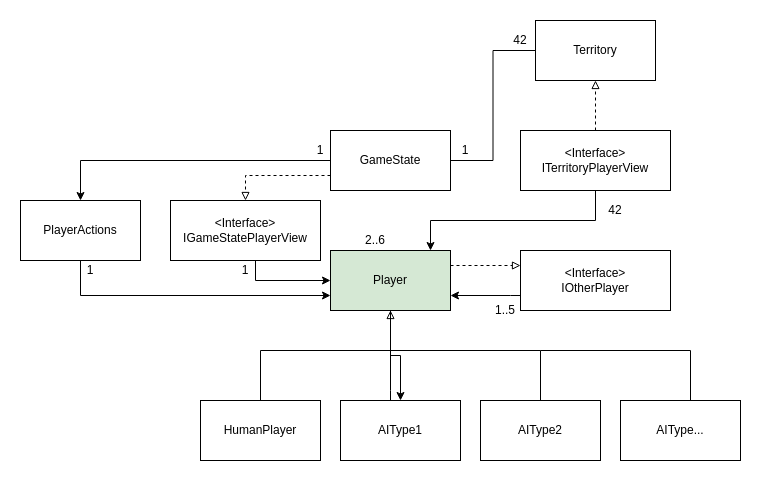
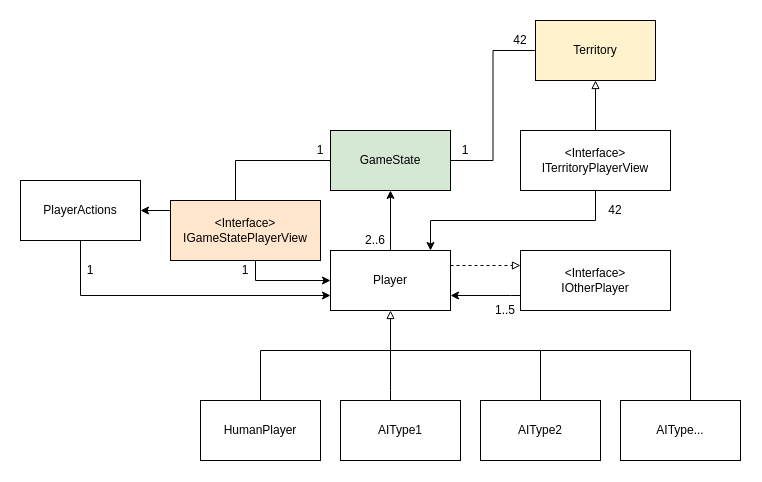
  <mxCell id="0" />
  <mxCell id="1" parent="0" />
- <mxCell id="2" style="edgeStyle=orthogonalEdgeStyle;rounded=0;orthogonalLoop=1;jettySize=auto;html=1;endArrow=block;endFill=0;dashed=1;exitX=0;exitY=0.75;exitDx=0;exitDy=0;" edge="1" parent="1" source="4" target="16"><mxGeometry relative="1" as="geometry" /></mxCell>
  <mxCell id="3" style="edgeStyle=orthogonalEdgeStyle;rounded=0;orthogonalLoop=1;jettySize=auto;html=1;" edge="1" parent="1" source="4" target="31"><mxGeometry relative="1" as="geometry" /></mxCell>
- <mxCell id="4" value="GameState" style="rounded=0;whiteSpace=wrap;html=1;" vertex="1" parent="1"><mxGeometry x="330" y="130" width="120" height="60" as="geometry" /></mxCell>
- <mxCell id="5" style="edgeStyle=orthogonalEdgeStyle;rounded=0;orthogonalLoop=1;jettySize=auto;html=1;endArrow=classic;endFill=1;" edge="1" parent="1" source="6" target="11"><mxGeometry relative="1" as="geometry" /></mxCell>
- <mxCell id="6" value="Player" style="rounded=0;whiteSpace=wrap;html=1;fillColor=#d5e8d4;" vertex="1" parent="1"><mxGeometry x="330" y="250" width="120" height="60" as="geometry" /></mxCell>
+ <mxCell id="4" value="GameState" style="rounded=0;whiteSpace=wrap;html=1;fillColor=#d5e8d4;" vertex="1" parent="1"><mxGeometry x="330" y="130" width="120" height="60" as="geometry" /></mxCell>
+ <mxCell id="5" style="edgeStyle=orthogonalEdgeStyle;rounded=0;orthogonalLoop=1;jettySize=auto;html=1;entryX=0.5;entryY=1;entryDx=0;entryDy=0;endArrow=classic;endFill=1;" edge="1" parent="1" source="6" target="4"><mxGeometry relative="1" as="geometry" /></mxCell>
+ <mxCell id="6" value="Player" style="rounded=0;whiteSpace=wrap;html=1;" vertex="1" parent="1"><mxGeometry x="330" y="250" width="120" height="60" as="geometry" /></mxCell>
  <mxCell id="7" style="edgeStyle=orthogonalEdgeStyle;rounded=0;orthogonalLoop=1;jettySize=auto;html=1;entryX=0.5;entryY=1;entryDx=0;entryDy=0;exitX=0.5;exitY=0;exitDx=0;exitDy=0;endArrow=block;endFill=0;" edge="1" parent="1" source="8" target="6"><mxGeometry relative="1" as="geometry"><Array as="points"><mxPoint x="260" y="350" /><mxPoint x="390" y="350" /></Array></mxGeometry></mxCell>
  <mxCell id="8" value="HumanPlayer" style="rounded=0;whiteSpace=wrap;html=1;" vertex="1" parent="1"><mxGeometry x="200" y="400" width="120" height="60" as="geometry" /></mxCell>
  <mxCell id="9" style="edgeStyle=orthogonalEdgeStyle;rounded=0;orthogonalLoop=1;jettySize=auto;html=1;endArrow=none;endFill=0;" edge="1" parent="1" source="12"><mxGeometry relative="1" as="geometry"><mxPoint x="390" y="350" as="targetPoint" /><Array as="points"><mxPoint x="540" y="350" /></Array></mxGeometry></mxCell>
  <mxCell id="10" style="edgeStyle=orthogonalEdgeStyle;rounded=0;orthogonalLoop=1;jettySize=auto;html=1;endArrow=none;endFill=0;" edge="1" parent="1" source="11"><mxGeometry relative="1" as="geometry"><mxPoint x="390" y="350" as="targetPoint" /><Array as="points"><mxPoint x="390" y="390" /><mxPoint x="390" y="390" /></Array></mxGeometry></mxCell>
  <mxCell id="11" value="AIType1" style="rounded=0;whiteSpace=wrap;html=1;" vertex="1" parent="1"><mxGeometry x="340" y="400" width="120" height="60" as="geometry" /></mxCell>
  <mxCell id="12" value="AIType2&lt;br&gt;" style="rounded=0;whiteSpace=wrap;html=1;" vertex="1" parent="1"><mxGeometry x="480" y="400" width="120" height="60" as="geometry" /></mxCell>
  <mxCell id="13" value="AIType..." style="rounded=0;whiteSpace=wrap;html=1;" vertex="1" parent="1"><mxGeometry x="620" y="400" width="120" height="60" as="geometry" /></mxCell>
  <mxCell id="14" value="2..6" style="text;html=1;strokeColor=none;fillColor=none;align=center;verticalAlign=middle;whiteSpace=wrap;rounded=0;" vertex="1" parent="1"><mxGeometry x="360" y="230" width="30" height="20" as="geometry" /></mxCell>
  <mxCell id="15" style="edgeStyle=orthogonalEdgeStyle;rounded=0;orthogonalLoop=1;jettySize=auto;html=1;entryX=0;entryY=0.5;entryDx=0;entryDy=0;exitX=0.5;exitY=1;exitDx=0;exitDy=0;" edge="1" parent="1" source="16" target="6"><mxGeometry relative="1" as="geometry"><Array as="points"><mxPoint x="255" y="280" /></Array></mxGeometry></mxCell>
- <mxCell id="16" value="&amp;lt;Interface&amp;gt;&lt;br&gt;IGameStatePlayerView" style="rounded=0;whiteSpace=wrap;html=1;" vertex="1" parent="1"><mxGeometry x="170" y="200" width="150" height="60" as="geometry" /></mxCell>
+ <mxCell id="16" value="&amp;lt;Interface&amp;gt;&lt;br&gt;IGameStatePlayerView" style="rounded=0;whiteSpace=wrap;html=1;fillColor=#ffe6cc;" vertex="1" parent="1"><mxGeometry x="170" y="200" width="150" height="60" as="geometry" /></mxCell>
  <mxCell id="17" value="1" style="text;html=1;strokeColor=none;fillColor=none;align=center;verticalAlign=middle;whiteSpace=wrap;rounded=0;" vertex="1" parent="1"><mxGeometry x="235" y="260" width="20" height="20" as="geometry" /></mxCell>
  <mxCell id="18" style="edgeStyle=orthogonalEdgeStyle;rounded=0;orthogonalLoop=1;jettySize=auto;html=1;entryX=1;entryY=0.75;entryDx=0;entryDy=0;" edge="1" parent="1" source="19" target="6"><mxGeometry relative="1" as="geometry"><Array as="points"><mxPoint x="510" y="295" /><mxPoint x="510" y="295" /></Array></mxGeometry></mxCell>
  <mxCell id="19" value="&amp;lt;Interface&amp;gt;&lt;br&gt;IOtherPlayer" style="rounded=0;whiteSpace=wrap;html=1;" vertex="1" parent="1"><mxGeometry x="520" y="250" width="150" height="60" as="geometry" /></mxCell>
  <mxCell id="20" style="edgeStyle=orthogonalEdgeStyle;rounded=0;orthogonalLoop=1;jettySize=auto;html=1;endArrow=block;endFill=0;dashed=1;exitX=1;exitY=0.25;exitDx=0;exitDy=0;entryX=0;entryY=0.25;entryDx=0;entryDy=0;" edge="1" parent="1" source="6" target="19"><mxGeometry relative="1" as="geometry"><mxPoint x="340" y="170" as="sourcePoint" /><mxPoint x="290" y="170" as="targetPoint" /></mxGeometry></mxCell>
  <mxCell id="21" value="1..5" style="text;html=1;strokeColor=none;fillColor=none;align=center;verticalAlign=middle;whiteSpace=wrap;rounded=0;" vertex="1" parent="1"><mxGeometry x="490" y="300" width="30" height="20" as="geometry" /></mxCell>
  <mxCell id="22" style="edgeStyle=orthogonalEdgeStyle;rounded=0;orthogonalLoop=1;jettySize=auto;html=1;entryX=1;entryY=0.5;entryDx=0;entryDy=0;endArrow=none;endFill=0;" edge="1" parent="1" source="23" target="4"><mxGeometry relative="1" as="geometry" /></mxCell>
- <mxCell id="23" value="Territory" style="rounded=0;whiteSpace=wrap;html=1;" vertex="1" parent="1"><mxGeometry x="535" y="20" width="120" height="60" as="geometry" /></mxCell>
+ <mxCell id="23" value="Territory" style="rounded=0;whiteSpace=wrap;html=1;fillColor=#fff2cc;" vertex="1" parent="1"><mxGeometry x="535" y="20" width="120" height="60" as="geometry" /></mxCell>
  <mxCell id="24" value="42" style="text;html=1;strokeColor=none;fillColor=none;align=center;verticalAlign=middle;whiteSpace=wrap;rounded=0;" vertex="1" parent="1"><mxGeometry x="505" y="30" width="30" height="20" as="geometry" /></mxCell>
  <mxCell id="25" value="1" style="text;html=1;strokeColor=none;fillColor=none;align=center;verticalAlign=middle;whiteSpace=wrap;rounded=0;" vertex="1" parent="1"><mxGeometry x="450" y="140" width="30" height="20" as="geometry" /></mxCell>
  <mxCell id="26" value="&amp;lt;Interface&amp;gt;&lt;br&gt;ITerritoryPlayerView" style="rounded=0;whiteSpace=wrap;html=1;" vertex="1" parent="1"><mxGeometry x="520" y="130" width="150" height="60" as="geometry" /></mxCell>
- <mxCell id="27" style="edgeStyle=orthogonalEdgeStyle;rounded=0;orthogonalLoop=1;jettySize=auto;html=1;endArrow=block;endFill=0;dashed=1;exitX=0.5;exitY=0;exitDx=0;exitDy=0;" edge="1" parent="1" source="26" target="23"><mxGeometry relative="1" as="geometry"><mxPoint x="460" y="275" as="sourcePoint" /><mxPoint x="590" y="90" as="targetPoint" /></mxGeometry></mxCell>
+ <mxCell id="27" style="edgeStyle=orthogonalEdgeStyle;rounded=0;orthogonalLoop=1;jettySize=auto;html=1;endArrow=block;endFill=0;dashed=0;exitX=0.5;exitY=0;exitDx=0;exitDy=0;" edge="1" parent="1" source="26" target="23"><mxGeometry relative="1" as="geometry"><mxPoint x="460" y="275" as="sourcePoint" /><mxPoint x="590" y="90" as="targetPoint" /></mxGeometry></mxCell>
  <mxCell id="28" style="edgeStyle=orthogonalEdgeStyle;rounded=0;orthogonalLoop=1;jettySize=auto;html=1;" edge="1" parent="1" source="26" target="6"><mxGeometry relative="1" as="geometry"><mxPoint x="530" y="305" as="sourcePoint" /><mxPoint x="460" y="305" as="targetPoint" /><Array as="points"><mxPoint x="595" y="220" /><mxPoint x="430" y="220" /></Array></mxGeometry></mxCell>
  <mxCell id="29" value="42" style="text;html=1;strokeColor=none;fillColor=none;align=center;verticalAlign=middle;whiteSpace=wrap;rounded=0;" vertex="1" parent="1"><mxGeometry x="600" y="200" width="30" height="20" as="geometry" /></mxCell>
  <mxCell id="30" style="edgeStyle=orthogonalEdgeStyle;rounded=0;orthogonalLoop=1;jettySize=auto;html=1;entryX=0;entryY=0.75;entryDx=0;entryDy=0;" edge="1" parent="1" source="31" target="6"><mxGeometry relative="1" as="geometry"><Array as="points"><mxPoint x="80" y="295" /></Array></mxGeometry></mxCell>
- <mxCell id="31" value="PlayerActions" style="rounded=0;whiteSpace=wrap;html=1;" vertex="1" parent="1"><mxGeometry x="20" y="200" width="120" height="60" as="geometry" /></mxCell>
+ <mxCell id="31" value="PlayerActions" style="rounded=0;whiteSpace=wrap;html=1;" vertex="1" parent="1"><mxGeometry x="20" y="180" width="120" height="60" as="geometry" /></mxCell>
  <mxCell id="32" value="1" style="text;html=1;strokeColor=none;fillColor=none;align=center;verticalAlign=middle;whiteSpace=wrap;rounded=0;" vertex="1" parent="1"><mxGeometry x="80" y="260" width="20" height="20" as="geometry" /></mxCell>
  <mxCell id="33" value="1" style="text;html=1;strokeColor=none;fillColor=none;align=center;verticalAlign=middle;whiteSpace=wrap;rounded=0;" vertex="1" parent="1"><mxGeometry x="310" y="140" width="20" height="20" as="geometry" /></mxCell>
  <mxCell id="34" style="edgeStyle=orthogonalEdgeStyle;rounded=0;orthogonalLoop=1;jettySize=auto;html=1;endArrow=none;endFill=0;" edge="1" parent="1"><mxGeometry relative="1" as="geometry"><mxPoint x="540" y="350" as="targetPoint" /><mxPoint x="690" y="400" as="sourcePoint" /><Array as="points"><mxPoint x="690" y="350" /></Array></mxGeometry></mxCell>
